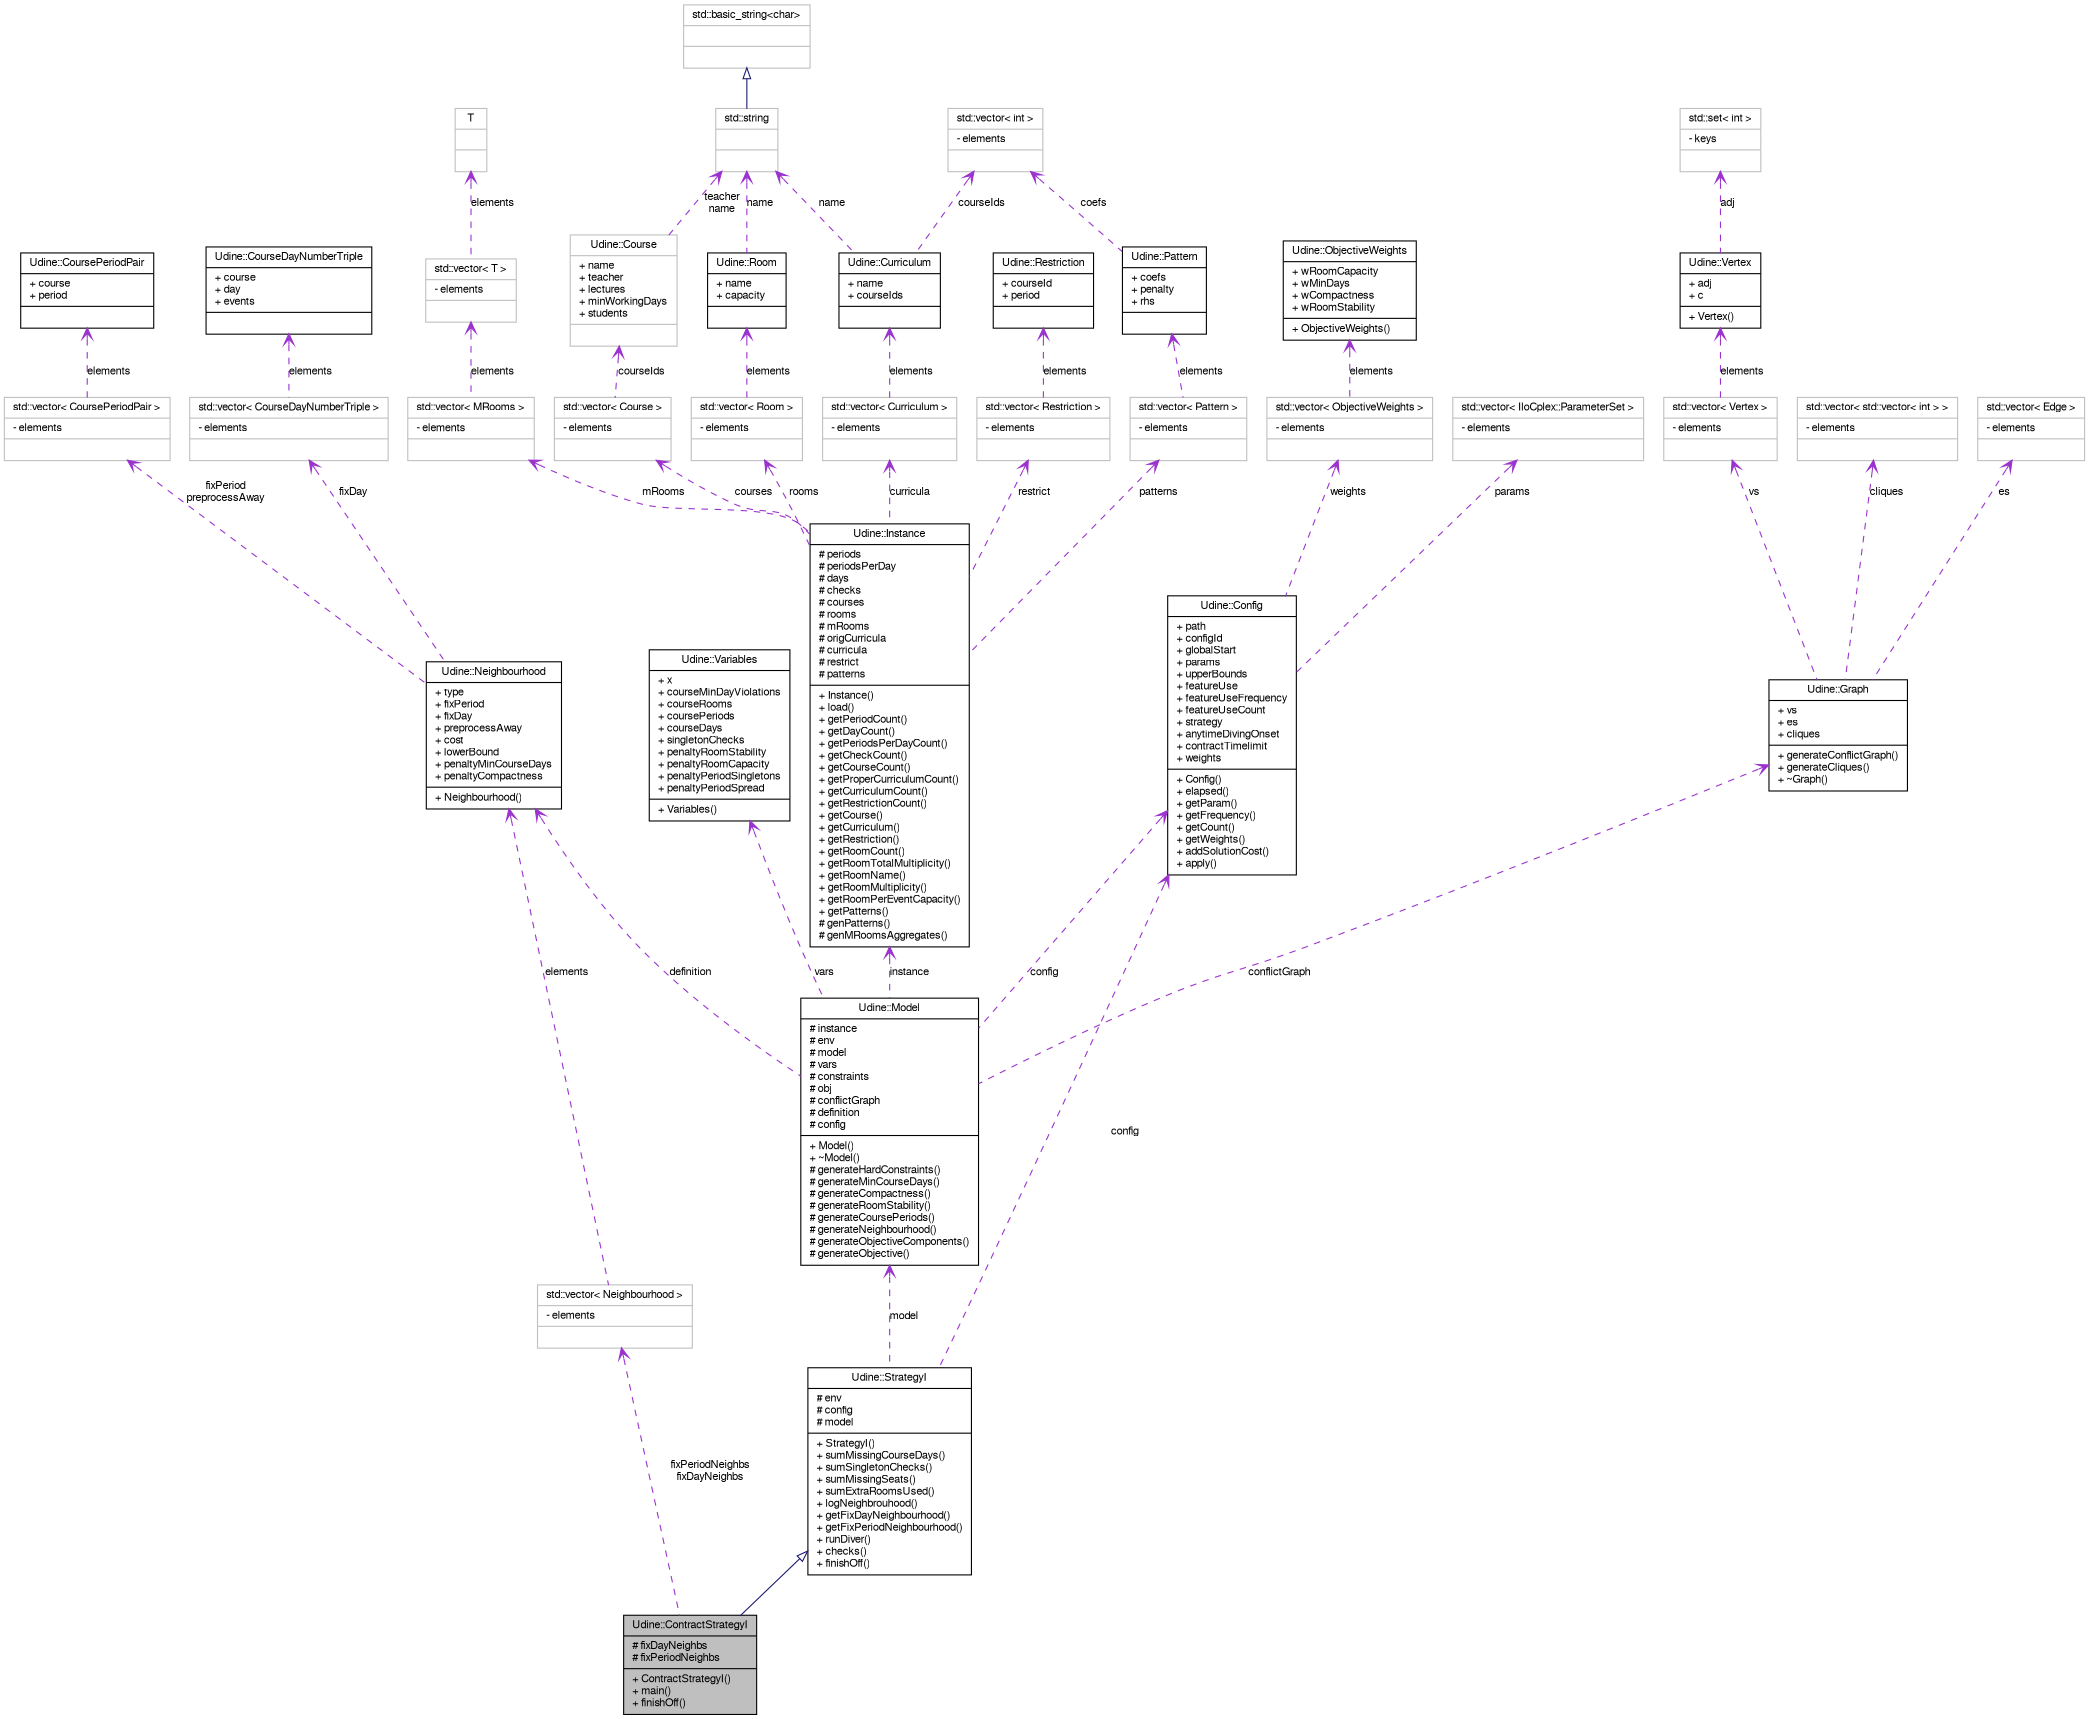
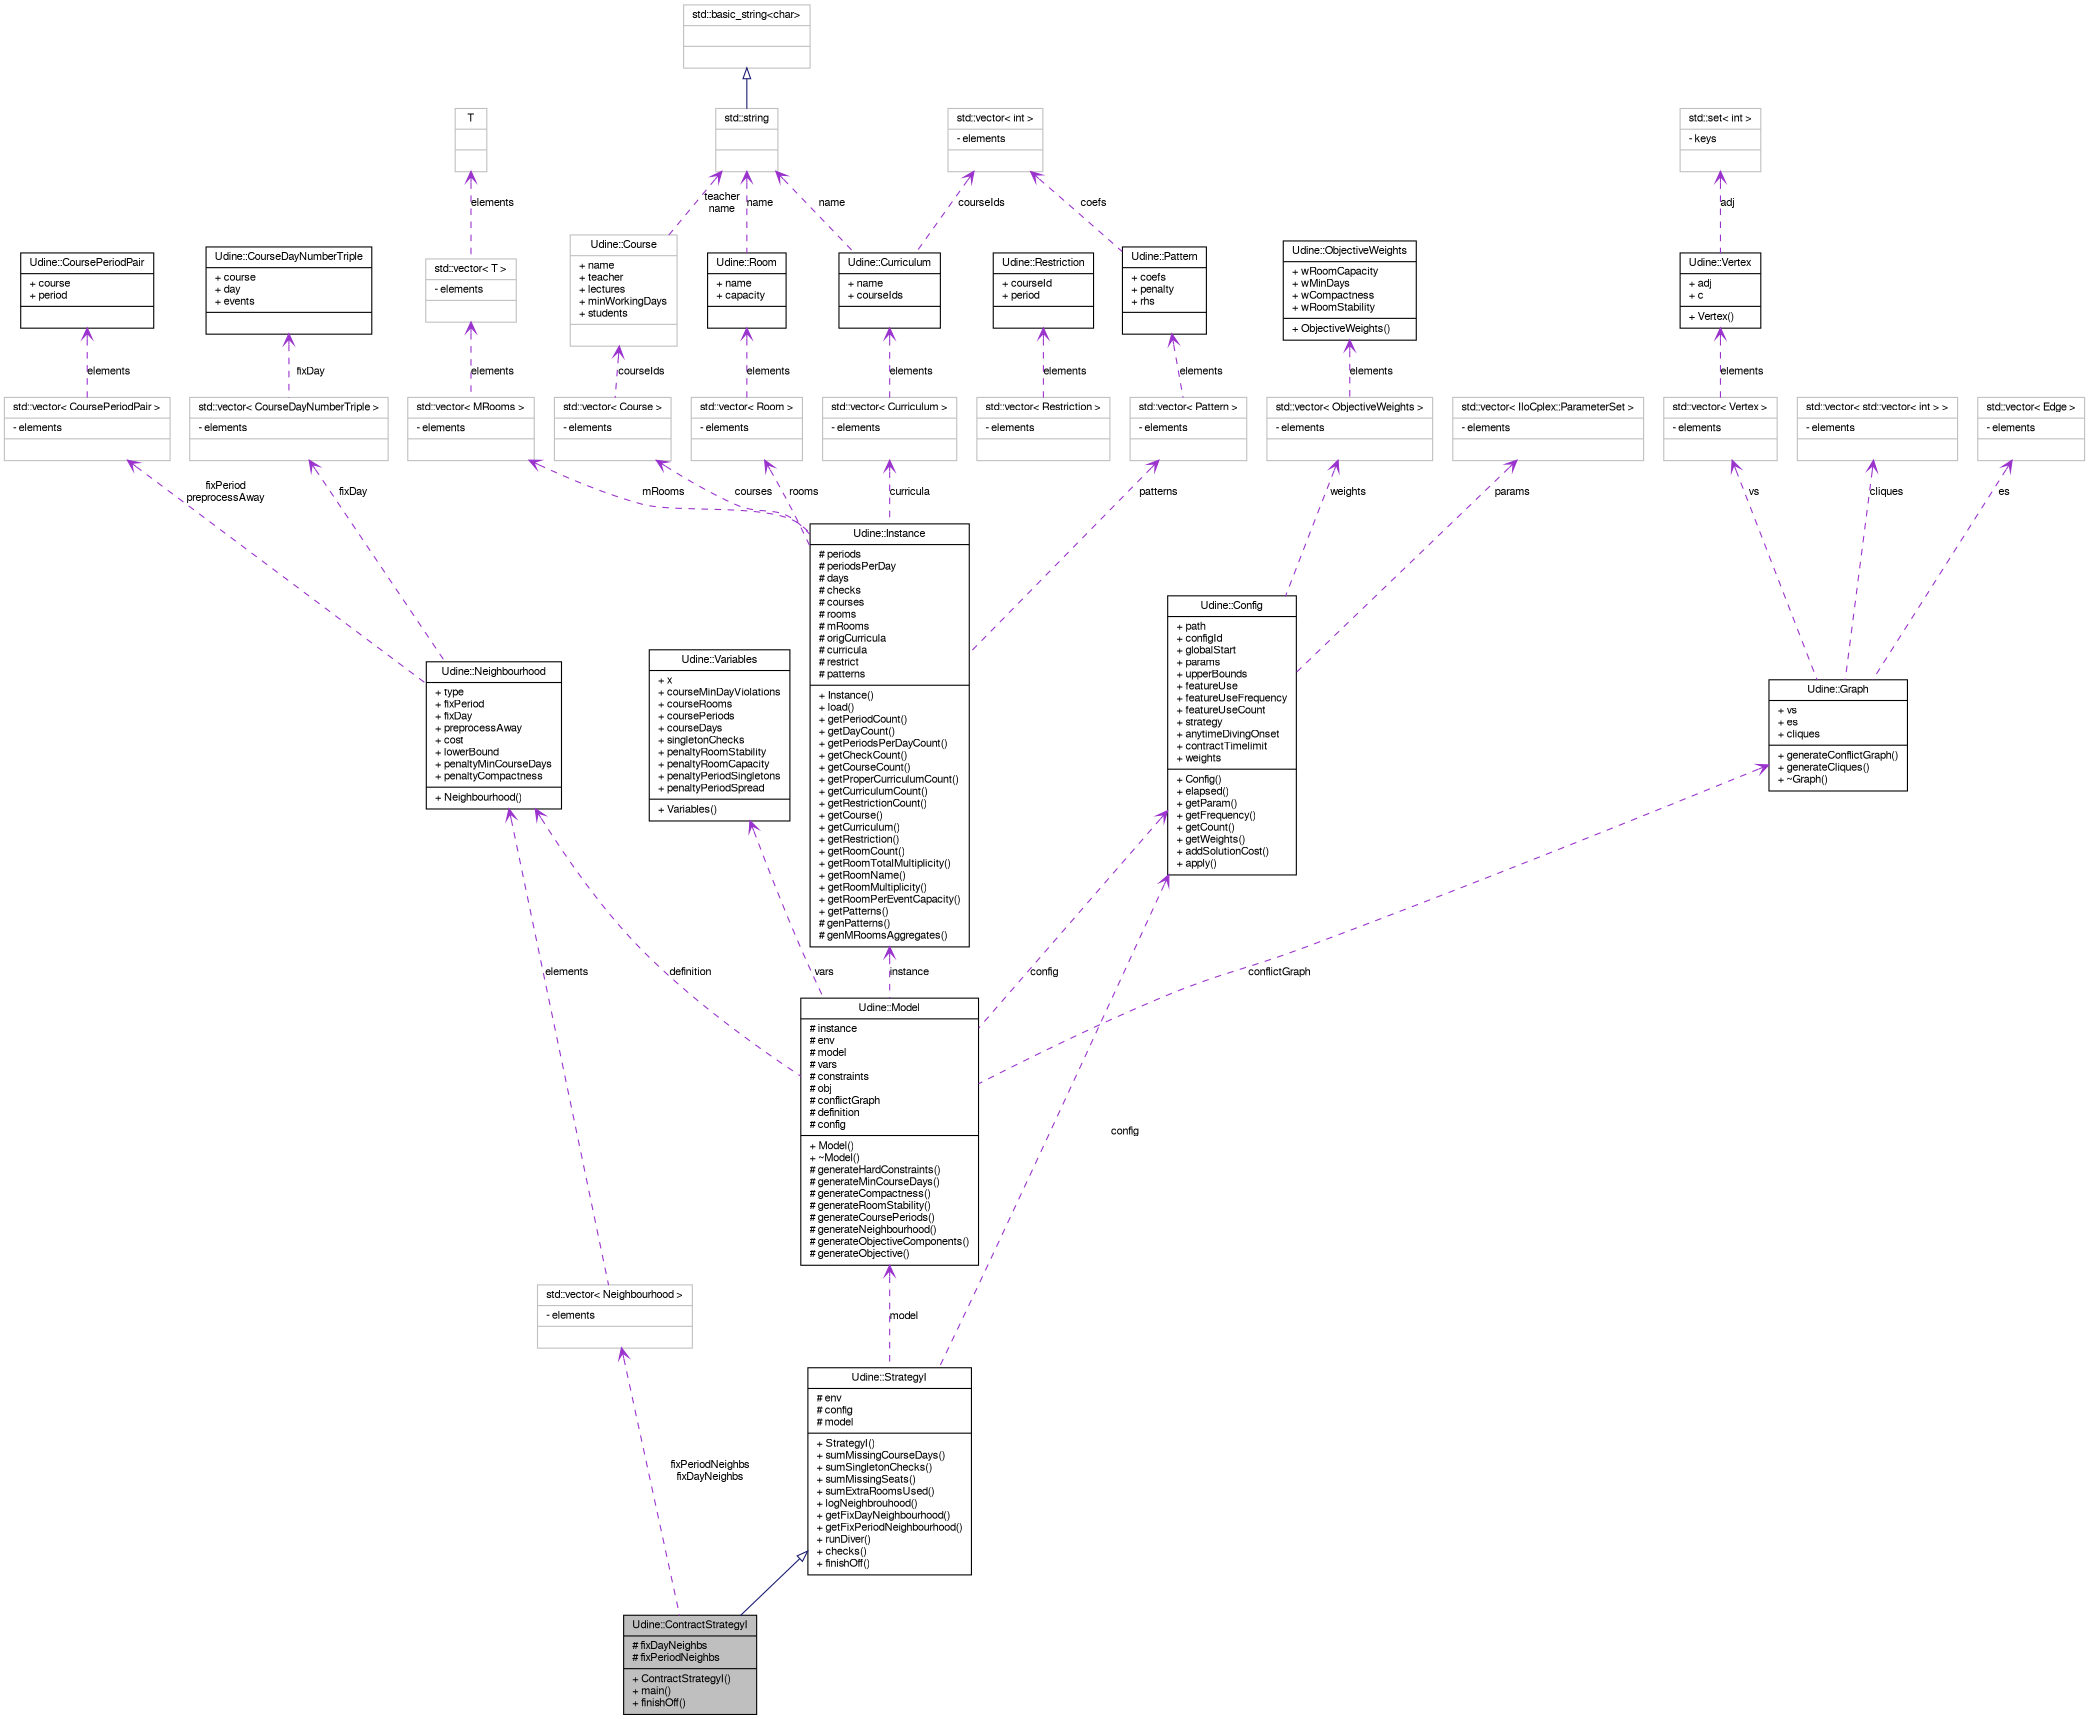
  digraph {
    node [color=grey75 fillcolor=white fontname=FreeSans fontsize=10 shape=record style=filled]
    edge [arrowtail=open color=darkorchid3 dir=back fontname=FreeSans fontsize=10 labelfontname=FreeSans labelfontsize=10 style=dashed]
    n1 [color=black fillcolor=grey75 fontcolor=black height=0.2 label="{Udine::ContractStrategyI\n|# fixDayNeighbs\l# fixPeriodNeighbs\l|+ ContractStrategyI()\l+ main()\l+ finishOff()\l}" width=0.4]
    n2 [color=black height=0.2 label="{Udine::StrategyI\n|# env\l# config\l# model\l|+ StrategyI()\l+ sumMissingCourseDays()\l+ sumSingletonChecks()\l+ sumMissingSeats()\l+ sumExtraRoomsUsed()\l+ logNeighbrouhood()\l+ getFixDayNeighbourhood()\l+ getFixPeriodNeighbourhood()\l+ runDiver()\l+ checks()\l+ finishOff()\l}" width=0.4]
    n3 [color=black height=0.2 label="{Udine::Model\n|# instance\l# env\l# model\l# vars\l# constraints\l# obj\l# conflictGraph\l# definition\l# config\l|+ Model()\l+ ~Model()\l# generateHardConstraints()\l# generateMinCourseDays()\l# generateCompactness()\l# generateRoomStability()\l# generateCoursePeriods()\l# generateNeighbourhood()\l# generateObjectiveComponents()\l# generateObjective()\l}" width=0.4]
    n4 [color=black height=0.2 label="{Udine::Instance\n|# periods\l# periodsPerDay\l# days\l# checks\l# courses\l# rooms\l# mRooms\l# origCurricula\l# curricula\l# restrict\l# patterns\l|+ Instance()\l+ load()\l+ getPeriodCount()\l+ getDayCount()\l+ getPeriodsPerDayCount()\l+ getCheckCount()\l+ getCourseCount()\l+ getProperCurriculumCount()\l+ getCurriculumCount()\l+ getRestrictionCount()\l+ getCourse()\l+ getCurriculum()\l+ getRestriction()\l+ getRoomCount()\l+ getRoomTotalMultiplicity()\l+ getRoomName()\l+ getRoomMultiplicity()\l+ getRoomPerEventCapacity()\l+ getPatterns()\l# genPatterns()\l# genMRoomsAggregates()\l}" width=0.4]
    n5 [height=0.2 label="{std::vector\< Course \>\n|- elements\l|}" width=0.4]
    n6 [height=0.2 label="{Udine::Course\n|+ name\l+ teacher\l+ lectures\l+ minWorkingDays\l+ students\l|}" width=0.4]
    n7 [height=0.2 label="{std::string\n||}" width=0.4]
    n8 [color=black height=0.2 label="{Udine::Curriculum\n|+ name\l+ courseIds\l|}" width=0.4]
    n9 [color=black height=0.2 label="{Udine::Room\n|+ name\l+ capacity\l|}" width=0.4]
    n10 [height=0.2 label="{std::vector\< Curriculum \>\n|- elements\l|}" width=0.4]
    n11 [height=0.2 label="{std::vector\< Room \>\n|- elements\l|}" width=0.4]
    n12 [height=0.2 label="{std::basic_string\<char\>\n||}" width=0.4]
    n13 [height=0.2 label="{std::vector\< Pattern \>\n|- elements\l|}" width=0.4]
    n14 [color=black height=0.2 label="{Udine::Pattern\n|+ coefs\l+ penalty\l+ rhs\l|}" width=0.4]
    n15 [height=0.2 label="{std::vector\< int \>\n|- elements\l|}" width=0.4]
    n16 [height=0.2 label="{std::vector\< Restriction \>\n|- elements\l|}" width=0.4]
    n17 [color=black height=0.2 label="{Udine::Restriction\n|+ courseId\l+ period\l|}" width=0.4]
    n18 [height=0.2 label="{std::vector\< MRooms \>\n|- elements\l|}" width=0.4]
    n19 [height=0.2 label="{std::vector\< T \>\n|- elements\l|}" width=0.4]
    n20 [height=0.2 label="{T\n||}" width=0.4]
    n21 [color=black height=0.2 label="{Udine::Graph\n|+ vs\l+ es\l+ cliques\l|+ generateConflictGraph()\l+ generateCliques()\l+ ~Graph()\l}" width=0.4]
    n22 [height=0.2 label="{std::vector\< std::vector\< int \> \>\n|- elements\l|}" width=0.4]
    n23 [height=0.2 label="{std::vector\< Edge \>\n|- elements\l|}" width=0.4]
    n24 [height=0.2 label="{std::vector\< Vertex \>\n|- elements\l|}" width=0.4]
    n25 [color=black height=0.2 label="{Udine::Vertex\n|+ adj\l+ c\l|+ Vertex()\l}" width=0.4]
    n26 [height=0.2 label="{std::set\< int \>\n|- keys\l|}" width=0.4]
    n27 [color=black height=0.2 label="{Udine::Neighbourhood\n|+ type\l+ fixPeriod\l+ fixDay\l+ preprocessAway\l+ cost\l+ lowerBound\l+ penaltyMinCourseDays\l+ penaltyCompactness\l|+ Neighbourhood()\l}" width=0.4]
    n28 [height=0.2 label="{std::vector\< Neighbourhood \>\n|- elements\l|}" width=0.4]
    n29 [height=0.2 label="{std::vector\< CourseDayNumberTriple \>\n|- elements\l|}" width=0.4]
    n30 [color=black height=0.2 label="{Udine::CourseDayNumberTriple\n|+ course\l+ day\l+ events\l|}" width=0.4]
    n31 [height=0.2 label="{std::vector\< CoursePeriodPair \>\n|- elements\l|}" width=0.4]
    n32 [color=black height=0.2 label="{Udine::CoursePeriodPair\n|+ course\l+ period\l|}" width=0.4]
    n33 [color=black height=0.2 label="{Udine::Variables\n|+ x\l+ courseMinDayViolations\l+ courseRooms\l+ coursePeriods\l+ courseDays\l+ singletonChecks\l+ penaltyRoomStability\l+ penaltyRoomCapacity\l+ penaltyPeriodSingletons\l+ penaltyPeriodSpread\l|+ Variables()\l}" width=0.4]
    n34 [color=black height=0.2 label="{Udine::Config\n|+ path\l+ configId\l+ globalStart\l+ params\l+ upperBounds\l+ featureUse\l+ featureUseFrequency\l+ featureUseCount\l+ strategy\l+ anytimeDivingOnset\l+ contractTimelimit\l+ weights\l|+ Config()\l+ elapsed()\l+ getParam()\l+ getFrequency()\l+ getCount()\l+ getWeights()\l+ addSolutionCost()\l+ apply()\l}" width=0.4]
    n35 [height=0.2 label="{std::vector\< IloCplex::ParameterSet \>\n|- elements\l|}" width=0.4]
    n36 [height=0.2 label="{std::vector\< ObjectiveWeights \>\n|- elements\l|}" width=0.4]
    n37 [color=black height=0.2 label="{Udine::ObjectiveWeights\n|+ wRoomCapacity\l+ wMinDays\l+ wCompactness\l+ wRoomStability\l|+ ObjectiveWeights()\l}" width=0.4]
    n2 -> n1 [arrowtail=empty color=midnightblue style=solid]
    n3 -> n2 [label=model]
    n4 -> n3 [label=instance]
    n5 -> n4 [label=courses]
    n6 -> n5 [label=courseIds]
    n7 -> n6 [label="teacher\nname"]
    n7 -> n8 [label=name]
    n7 -> n9 [label=name]
    n8 -> n10 [label=elements]
    n9 -> n11 [label=elements]
    n10 -> n4 [label=curricula]
    n11 -> n4 [label=rooms]
    n12 -> n7 [arrowtail=empty color=midnightblue style=solid]
    n13 -> n4 [label=patterns]
    n14 -> n13 [label=elements]
    n15 -> n8 [label=courseIds]
    n15 -> n14 [label=coefs]
-   n16 -> n4 [label=restrict]
    n17 -> n16 [label=elements]
    n18 -> n4 [label=mRooms]
    n19 -> n18 [label=elements]
    n20 -> n19 [label=elements]
    n21 -> n3 [label=conflictGraph]
    n22 -> n21 [label=cliques]
    n23 -> n21 [label=es]
    n24 -> n21 [label=vs]
    n25 -> n24 [label=elements]
    n26 -> n25 [label=adj]
    n27 -> n3 [label=definition]
    n27 -> n28 [label=elements]
    n28 -> n1 [label="fixPeriodNeighbs\nfixDayNeighbs"]
    n29 -> n27 [label=fixDay]
-   n30 -> n29 [label=elements]
+   n30 -> n29 [label=fixDay]
    n31 -> n27 [label="fixPeriod\npreprocessAway"]
    n32 -> n31 [label=elements]
    n33 -> n3 [label=vars]
    n34 -> n2 [label=config]
    n34 -> n3 [label=config]
    n35 -> n34 [label=params]
    n36 -> n34 [label=weights]
    n37 -> n36 [label=elements]
  }
